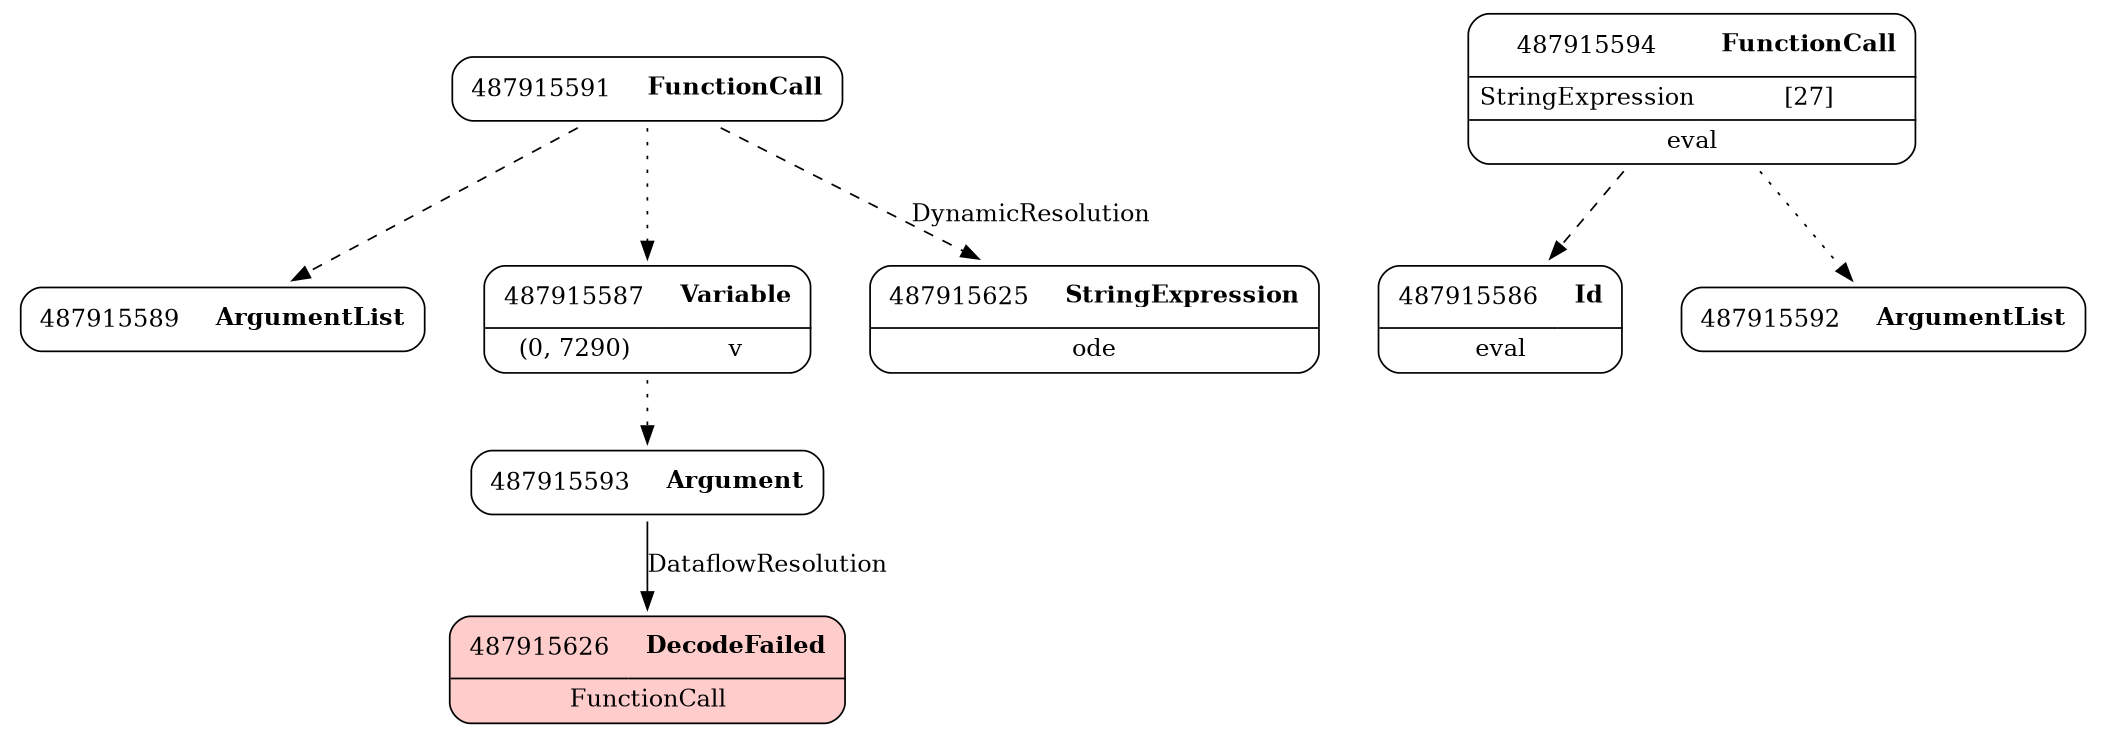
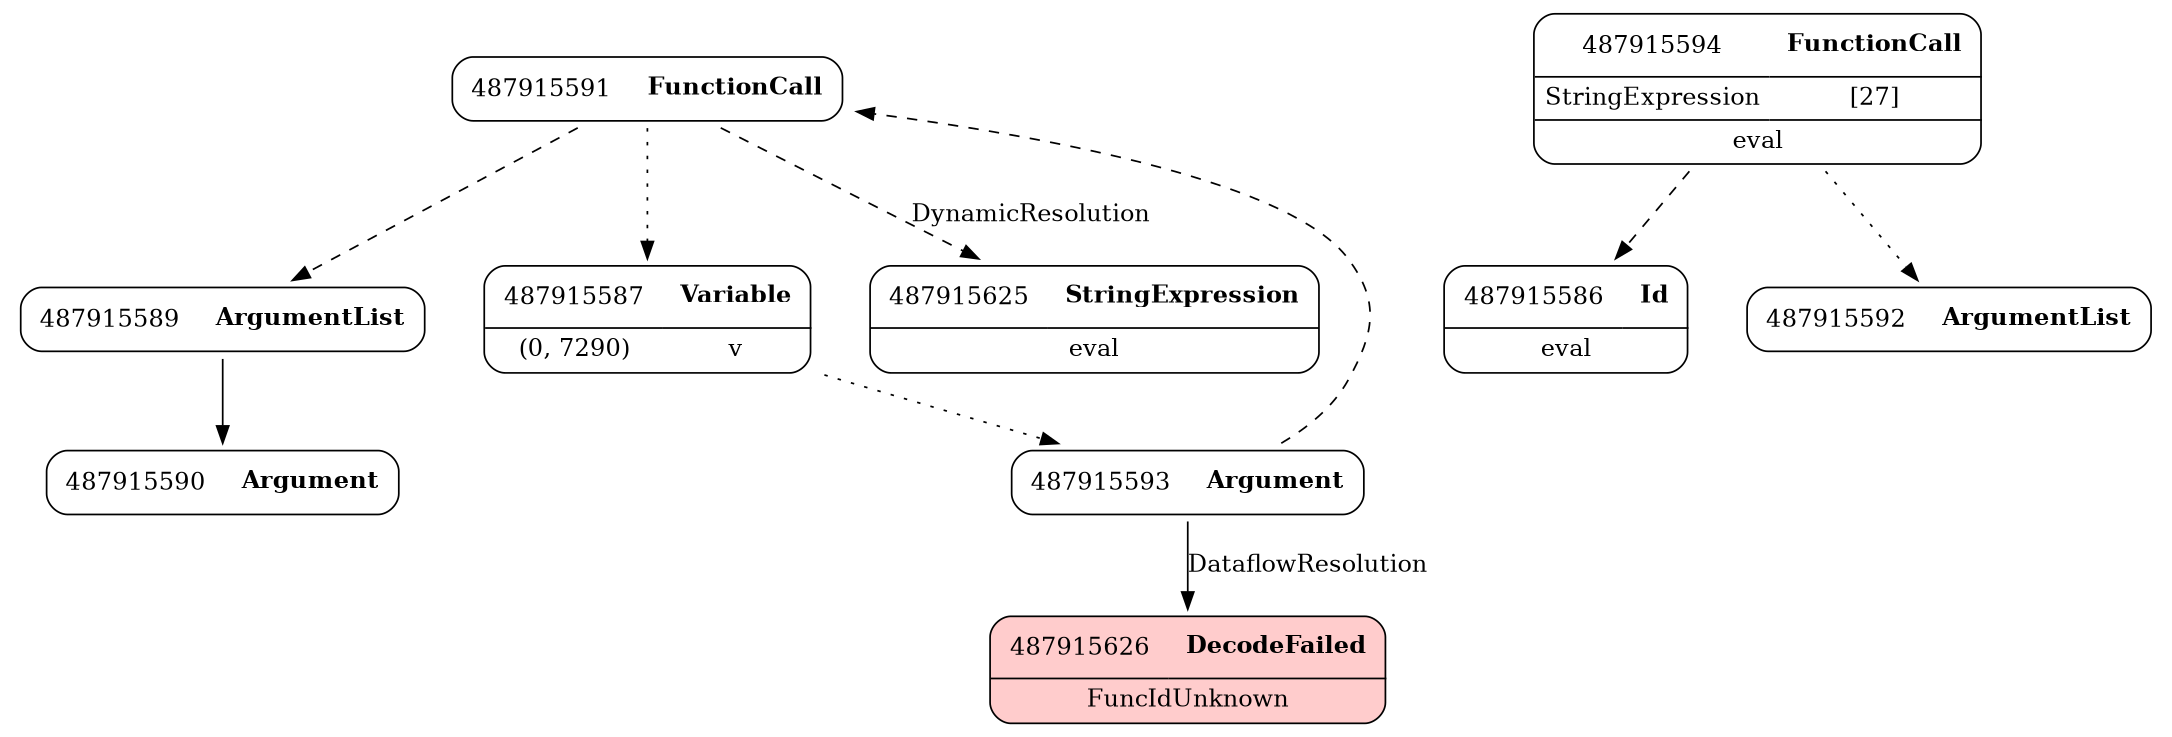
  digraph {
    node [shape=none]
    edge [style=dashed weight=2]
    n1 [label=<<TABLE border='1' cellspacing='0' cellpadding='10' style='rounded' ><TR><TD border='0'>487915589</TD><TD border='0'><B>ArgumentList</B></TD></TR></TABLE>>]
+   n2 [label=<<TABLE border='1' cellspacing='0' cellpadding='10' style='rounded' ><TR><TD border='0'>487915590</TD><TD border='0'><B>Argument</B></TD></TR></TABLE>>]
    n3 [label=<<TABLE border='1' cellspacing='0' cellpadding='10' style='rounded' ><TR><TD border='0'>487915591</TD><TD border='0'><B>FunctionCall</B></TD></TR></TABLE>>]
    n4 [label=<<TABLE border='1' cellspacing='0' cellpadding='10' style='rounded' ><TR><TD border='0'>487915587</TD><TD border='0'><B>Variable</B></TD></TR><HR/><TR><TD border='0' cellpadding='5'>(0, 7290)</TD><TD border='0' cellpadding='5'>v</TD></TR></TABLE>>]
-   n5 [label=<<TABLE border='1' cellspacing='0' cellpadding='10' style='rounded' ><TR><TD border='0'>487915625</TD><TD border='0'><B>StringExpression</B></TD></TR><HR/><TR><TD border='0' cellpadding='5' colspan='2'>ode</TD></TR></TABLE>>]
+   n5 [label=<<TABLE border='1' cellspacing='0' cellpadding='10' style='rounded' ><TR><TD border='0'>487915625</TD><TD border='0'><B>StringExpression</B></TD></TR><HR/><TR><TD border='0' cellpadding='5' colspan='2'>eval</TD></TR></TABLE>>]
    n6 [label=<<TABLE border='1' cellspacing='0' cellpadding='10' style='rounded' ><TR><TD border='0'>487915593</TD><TD border='0'><B>Argument</B></TD></TR></TABLE>>]
    n7 [label=<<TABLE border='1' cellspacing='0' cellpadding='10' style='rounded' ><TR><TD border='0'>487915586</TD><TD border='0'><B>Id</B></TD></TR><HR/><TR><TD border='0' cellpadding='5' colspan='2'>eval</TD></TR></TABLE>>]
-   n8 [label=<<TABLE border='1' cellspacing='0' cellpadding='10' style='rounded' bgcolor='#FFCCCC' ><TR><TD border='0'>487915626</TD><TD border='0'><B>DecodeFailed</B></TD></TR><HR/><TR><TD border='0' cellpadding='5' colspan='2'>FunctionCall</TD></TR></TABLE>>]
+   n8 [label=<<TABLE border='1' cellspacing='0' cellpadding='10' style='rounded' bgcolor='#FFCCCC' ><TR><TD border='0'>487915626</TD><TD border='0'><B>DecodeFailed</B></TD></TR><HR/><TR><TD border='0' cellpadding='5' colspan='2'>FuncIdUnknown</TD></TR></TABLE>>]
    n9 [label=<<TABLE border='1' cellspacing='0' cellpadding='10' style='rounded' ><TR><TD border='0'>487915592</TD><TD border='0'><B>ArgumentList</B></TD></TR></TABLE>>]
    n10 [label=<<TABLE border='1' cellspacing='0' cellpadding='10' style='rounded' ><TR><TD border='0'>487915594</TD><TD border='0'><B>FunctionCall</B></TD></TR><HR/><TR><TD border='0' cellpadding='5'>StringExpression</TD><TD border='0' cellpadding='5'>[27]</TD></TR><HR/><TR><TD border='0' cellpadding='5' colspan='2'>eval</TD></TR></TABLE>>]
+   n1 -> n2 [style=solid]
    n3 -> n1
    n3 -> n4 [style=dotted]
    n3 -> n5 [label=DynamicResolution weight=""]
    n4 -> n6 [style=dotted]
+   n6 -> n3
    n6 -> n8 [label=DataflowResolution style=solid weight=""]
    n10 -> n7
    n10 -> n9 [style=dotted]
  }
